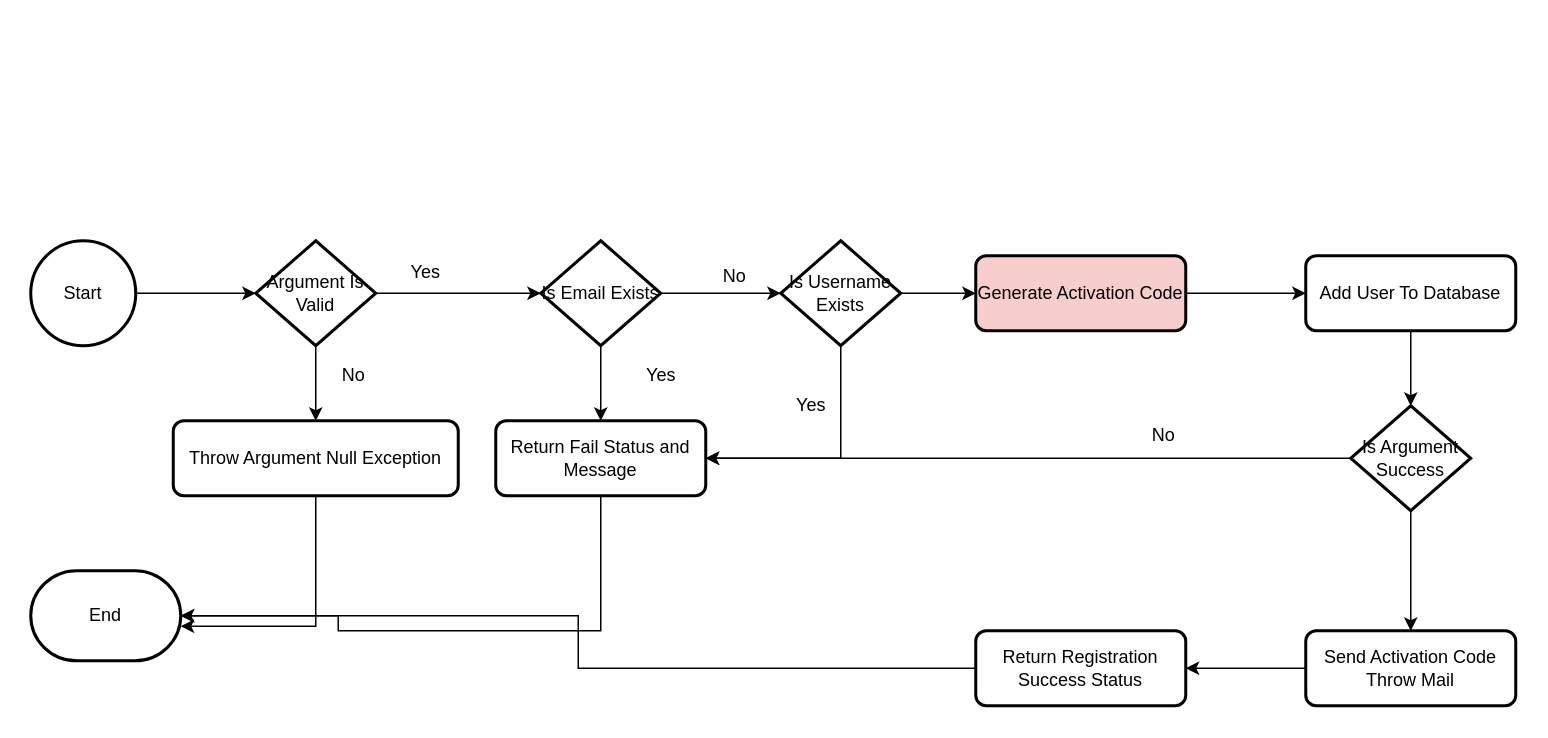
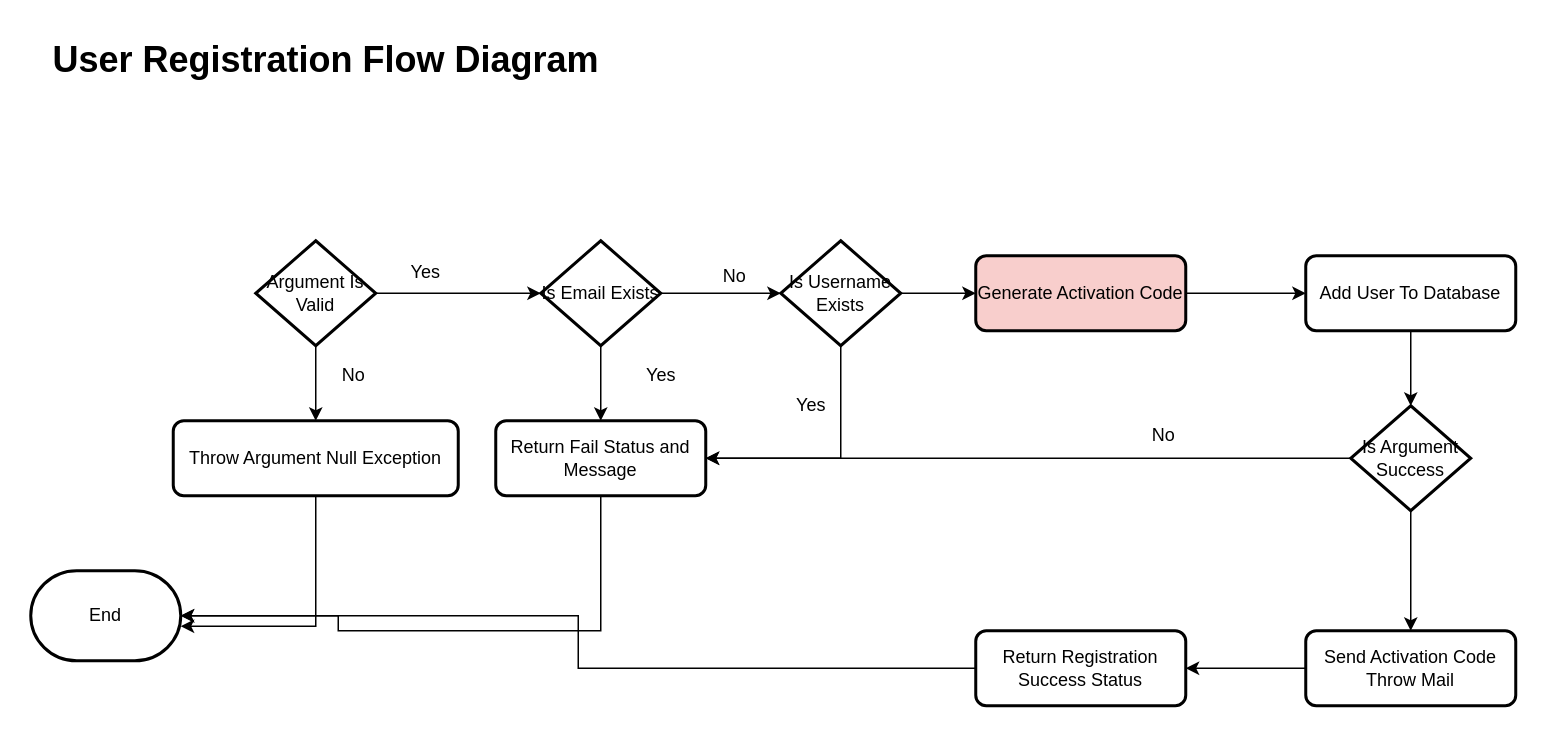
  <mxCell id="0" />
  <mxCell id="1" parent="0" />
- <mxCell id="2" value="" style="edgeStyle=orthogonalEdgeStyle;rounded=0;orthogonalLoop=1;jettySize=auto;html=1;" edge="1" parent="1" source="3" target="6"><mxGeometry relative="1" as="geometry" /></mxCell>
- <mxCell id="3" value="Start" style="strokeWidth=2;html=1;shape=mxgraph.flowchart.start_2;whiteSpace=wrap;" vertex="1" parent="1"><mxGeometry x="20" y="160" width="70" height="70" as="geometry" /></mxCell>
  <mxCell id="4" value="" style="edgeStyle=orthogonalEdgeStyle;rounded=0;orthogonalLoop=1;jettySize=auto;html=1;" edge="1" parent="1" source="6" target="14"><mxGeometry relative="1" as="geometry" /></mxCell>
  <mxCell id="5" value="" style="edgeStyle=orthogonalEdgeStyle;rounded=0;orthogonalLoop=1;jettySize=auto;html=1;" edge="1" parent="1" source="6" target="9"><mxGeometry relative="1" as="geometry" /></mxCell>
  <mxCell id="6" value="Argument Is Valid" style="strokeWidth=2;html=1;shape=mxgraph.flowchart.decision;whiteSpace=wrap;" vertex="1" parent="1"><mxGeometry x="170" y="160" width="80" height="70" as="geometry" /></mxCell>
  <mxCell id="7" value="" style="edgeStyle=orthogonalEdgeStyle;rounded=0;orthogonalLoop=1;jettySize=auto;html=1;" edge="1" parent="1" source="9" target="17"><mxGeometry relative="1" as="geometry" /></mxCell>
  <mxCell id="8" value="" style="edgeStyle=orthogonalEdgeStyle;rounded=0;orthogonalLoop=1;jettySize=auto;html=1;" edge="1" parent="1" source="9" target="12"><mxGeometry relative="1" as="geometry" /></mxCell>
  <mxCell id="9" value="Is Email Exists" style="strokeWidth=2;html=1;shape=mxgraph.flowchart.decision;whiteSpace=wrap;" vertex="1" parent="1"><mxGeometry x="360" y="160" width="80" height="70" as="geometry" /></mxCell>
  <mxCell id="10" style="edgeStyle=orthogonalEdgeStyle;rounded=0;orthogonalLoop=1;jettySize=auto;html=1;entryX=1;entryY=0.5;entryDx=0;entryDy=0;" edge="1" parent="1" source="12" target="17"><mxGeometry relative="1" as="geometry"><Array as="points"><mxPoint x="560" y="305" /></Array></mxGeometry></mxCell>
  <mxCell id="11" value="" style="edgeStyle=orthogonalEdgeStyle;rounded=0;orthogonalLoop=1;jettySize=auto;html=1;" edge="1" parent="1" source="12" target="24"><mxGeometry relative="1" as="geometry" /></mxCell>
  <mxCell id="12" value="Is Username Exists" style="strokeWidth=2;html=1;shape=mxgraph.flowchart.decision;whiteSpace=wrap;" vertex="1" parent="1"><mxGeometry x="520" y="160" width="80" height="70" as="geometry" /></mxCell>
  <mxCell id="13" style="edgeStyle=orthogonalEdgeStyle;rounded=0;orthogonalLoop=1;jettySize=auto;html=1;entryX=1;entryY=0.617;entryDx=0;entryDy=0;entryPerimeter=0;" edge="1" parent="1" source="14" target="15"><mxGeometry relative="1" as="geometry" /></mxCell>
  <mxCell id="14" value="Throw Argument Null Exception" style="rounded=1;whiteSpace=wrap;html=1;absoluteArcSize=1;arcSize=14;strokeWidth=2;" vertex="1" parent="1"><mxGeometry x="115" y="280" width="190" height="50" as="geometry" /></mxCell>
  <mxCell id="15" value="End" style="strokeWidth=2;html=1;shape=mxgraph.flowchart.terminator;whiteSpace=wrap;" vertex="1" parent="1"><mxGeometry x="20" y="380" width="100" height="60" as="geometry" /></mxCell>
  <mxCell id="16" style="edgeStyle=orthogonalEdgeStyle;rounded=0;orthogonalLoop=1;jettySize=auto;html=1;entryX=1;entryY=0.5;entryDx=0;entryDy=0;entryPerimeter=0;" edge="1" parent="1" source="17" target="15"><mxGeometry relative="1" as="geometry"><Array as="points"><mxPoint x="400" y="420" /><mxPoint x="225" y="420" /><mxPoint x="225" y="410" /></Array></mxGeometry></mxCell>
  <mxCell id="17" value="Return Fail Status and Message" style="rounded=1;whiteSpace=wrap;html=1;absoluteArcSize=1;arcSize=14;strokeWidth=2;" vertex="1" parent="1"><mxGeometry x="330" y="280" width="140" height="50" as="geometry" /></mxCell>
  <mxCell id="18" value="No" style="text;html=1;align=center;verticalAlign=middle;resizable=0;points=[];;autosize=1;" vertex="1" parent="1"><mxGeometry x="220" y="240" width="30" height="20" as="geometry" /></mxCell>
  <mxCell id="19" value="Yes" style="text;html=1;align=center;verticalAlign=middle;resizable=0;points=[];;autosize=1;" vertex="1" parent="1"><mxGeometry x="263" y="171" width="40" height="20" as="geometry" /></mxCell>
  <mxCell id="20" value="Yes" style="text;html=1;align=center;verticalAlign=middle;resizable=0;points=[];;autosize=1;" vertex="1" parent="1"><mxGeometry x="420" y="240" width="40" height="20" as="geometry" /></mxCell>
  <mxCell id="21" value="No" style="text;html=1;align=center;verticalAlign=middle;resizable=0;points=[];;autosize=1;" vertex="1" parent="1"><mxGeometry x="474" y="174" width="30" height="20" as="geometry" /></mxCell>
  <mxCell id="22" value="Yes" style="text;html=1;align=center;verticalAlign=middle;resizable=0;points=[];;autosize=1;" vertex="1" parent="1"><mxGeometry x="520" y="260" width="40" height="20" as="geometry" /></mxCell>
  <mxCell id="23" value="" style="edgeStyle=orthogonalEdgeStyle;rounded=0;orthogonalLoop=1;jettySize=auto;html=1;" edge="1" parent="1" source="24" target="26"><mxGeometry relative="1" as="geometry" /></mxCell>
  <mxCell id="24" value="Generate Activation Code" style="rounded=1;whiteSpace=wrap;html=1;absoluteArcSize=1;arcSize=14;strokeWidth=2;fillColor=#f8cecc;" vertex="1" parent="1"><mxGeometry x="650" y="170" width="140" height="50" as="geometry" /></mxCell>
  <mxCell id="25" value="" style="edgeStyle=orthogonalEdgeStyle;rounded=0;orthogonalLoop=1;jettySize=auto;html=1;entryX=0.5;entryY=0;entryDx=0;entryDy=0;entryPerimeter=0;" edge="1" parent="1" source="26" target="29"><mxGeometry relative="1" as="geometry"><mxPoint x="940" y="300" as="targetPoint" /></mxGeometry></mxCell>
  <mxCell id="26" value="Add User To Database" style="rounded=1;whiteSpace=wrap;html=1;absoluteArcSize=1;arcSize=14;strokeWidth=2;" vertex="1" parent="1"><mxGeometry x="870" y="170" width="140" height="50" as="geometry" /></mxCell>
  <mxCell id="27" style="edgeStyle=orthogonalEdgeStyle;rounded=0;orthogonalLoop=1;jettySize=auto;html=1;entryX=1;entryY=0.5;entryDx=0;entryDy=0;" edge="1" parent="1" source="29" target="17"><mxGeometry relative="1" as="geometry" /></mxCell>
  <mxCell id="28" value="" style="edgeStyle=orthogonalEdgeStyle;rounded=0;orthogonalLoop=1;jettySize=auto;html=1;entryX=0.5;entryY=0;entryDx=0;entryDy=0;" edge="1" parent="1" source="29" target="32"><mxGeometry relative="1" as="geometry"><mxPoint x="940" y="420" as="targetPoint" /></mxGeometry></mxCell>
  <mxCell id="29" value="Is Argument Success" style="strokeWidth=2;html=1;shape=mxgraph.flowchart.decision;whiteSpace=wrap;" vertex="1" parent="1"><mxGeometry x="900" y="270" width="80" height="70" as="geometry" /></mxCell>
  <mxCell id="30" value="No" style="text;html=1;align=center;verticalAlign=middle;resizable=0;points=[];;autosize=1;" vertex="1" parent="1"><mxGeometry x="760" y="280" width="30" height="20" as="geometry" /></mxCell>
  <mxCell id="31" value="" style="edgeStyle=orthogonalEdgeStyle;rounded=0;orthogonalLoop=1;jettySize=auto;html=1;" edge="1" parent="1" source="32" target="34"><mxGeometry relative="1" as="geometry" /></mxCell>
  <mxCell id="32" value="Send Activation Code Throw Mail" style="rounded=1;whiteSpace=wrap;html=1;absoluteArcSize=1;arcSize=14;strokeWidth=2;" vertex="1" parent="1"><mxGeometry x="870" y="420" width="140" height="50" as="geometry" /></mxCell>
  <mxCell id="33" style="edgeStyle=orthogonalEdgeStyle;rounded=0;orthogonalLoop=1;jettySize=auto;html=1;" edge="1" parent="1" source="34" target="15"><mxGeometry relative="1" as="geometry" /></mxCell>
  <mxCell id="34" value="Return Registration Success Status" style="rounded=1;whiteSpace=wrap;html=1;absoluteArcSize=1;arcSize=14;strokeWidth=2;" vertex="1" parent="1"><mxGeometry x="650" y="420" width="140" height="50" as="geometry" /></mxCell>
+ <mxCell id="35" value="&lt;h1&gt;User Registration Flow Diagram&lt;/h1&gt;" style="text;html=1;strokeColor=none;fillColor=none;spacing=5;spacingTop=-20;whiteSpace=wrap;overflow=hidden;rounded=0;" vertex="1" parent="1"><mxGeometry x="30" y="20" width="900" height="120" as="geometry" /></mxCell>
